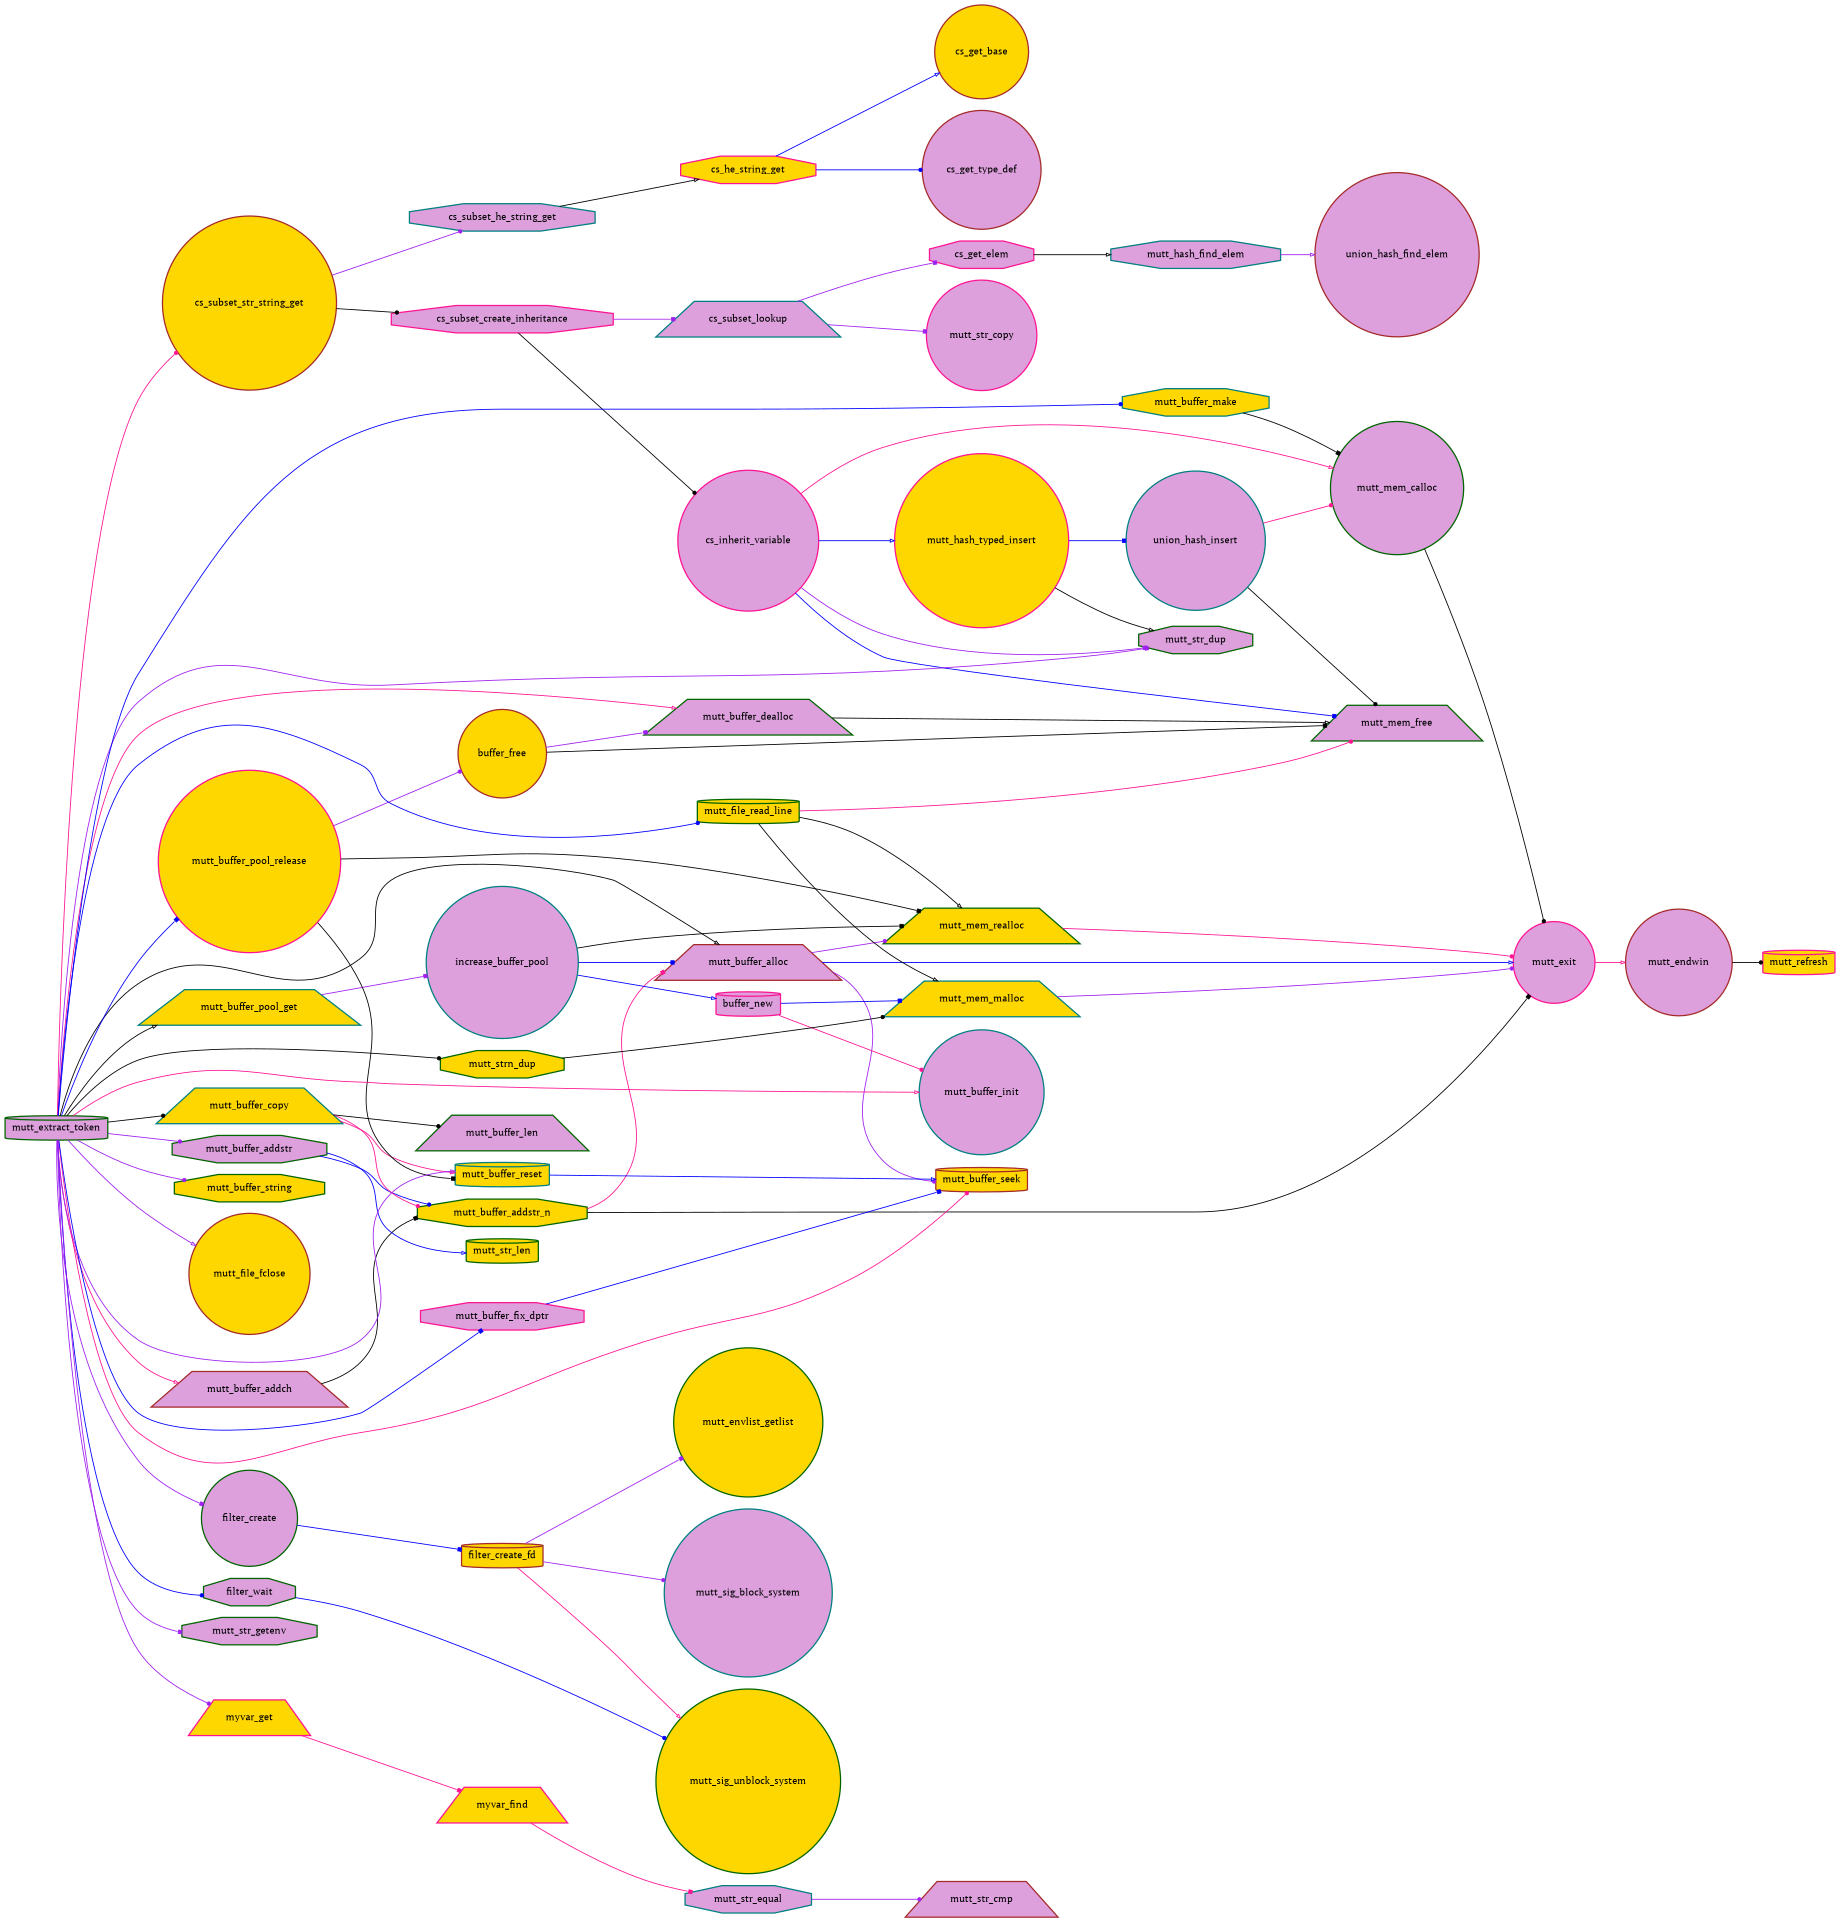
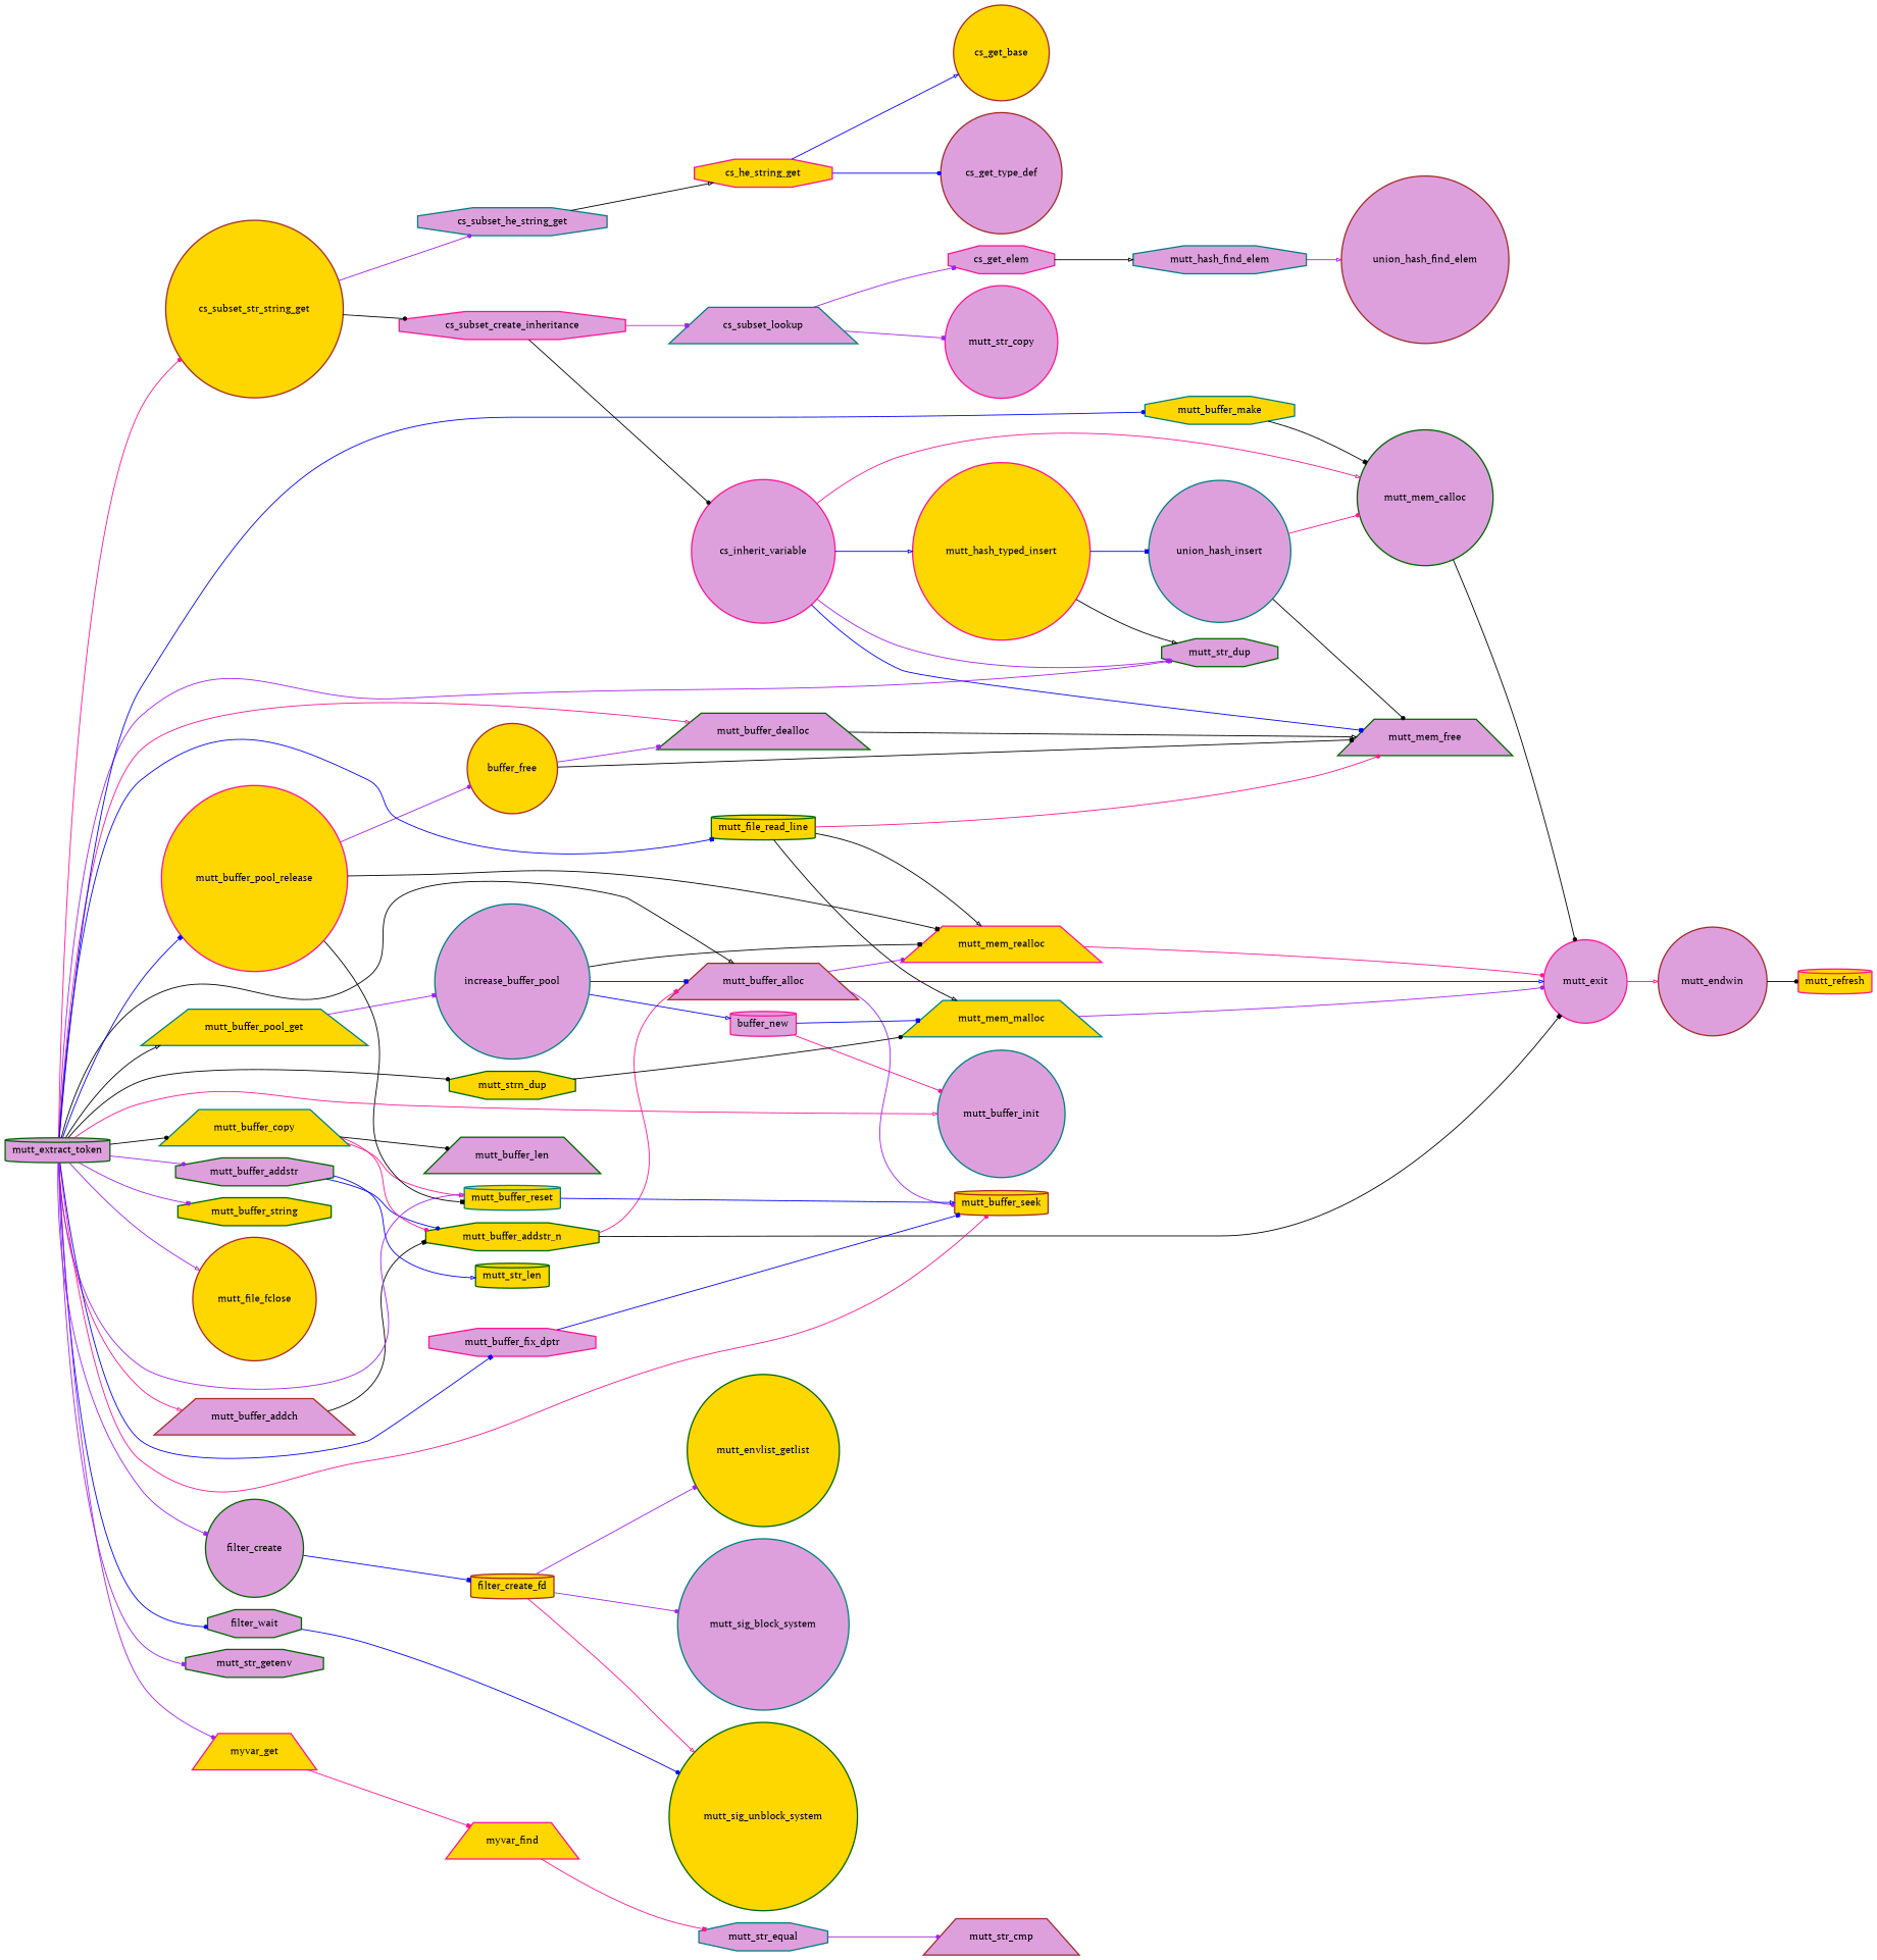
  digraph {
    compound=true
    fontname="PT Serif"
    nodesep=0.2
    rankdir=LR
    ranksep=0.5
    node [color=darkgreen fillcolor=plum fontname="PT Serif" fontsize=12 penwidth=1.5 shape=circle style=filled]
    edge [arrowhead=dot arrowsize=0.5 color=black fontname="PT Serif" penwidth=1.0]
    cs_get_base [color=brown fillcolor=gold height=0.2]
    cs_get_elem [color=deeppink height=0.2 shape=octagon]
    mutt_hash_find_elem [color=teal height=0.2 shape=octagon]
    union_hash_find_elem [color=brown height=0.2]
    cs_get_type_def [color=brown height=0.2]
    cs_he_string_get [color=deeppink fillcolor=gold height=0.2 shape=octagon]
    cs_inherit_variable [color=deeppink height=0.2]
    mutt_hash_typed_insert [color=deeppink fillcolor=gold height=0.2]
    mutt_mem_calloc [height=0.2]
    mutt_mem_free [height=0.2 shape=trapezium]
    mutt_str_dup [height=0.2 shape=octagon]
    union_hash_insert [color=teal height=0.2]
    mutt_exit [color=deeppink height=0.2]
    cs_subset_create_inheritance [color=deeppink height=0.2 shape=octagon]
    cs_subset_lookup [color=teal height=0.2 shape=trapezium]
    mutt_str_copy [color=deeppink height=0.2]
    cs_subset_he_string_get [color=teal height=0.2 shape=octagon]
    cs_subset_str_string_get [color=brown fillcolor=gold height=0.2]
    mutt_buffer_addch [color=brown height=0.2 shape=trapezium]
    mutt_buffer_addstr_n [fillcolor=gold height=0.2 shape=octagon]
    mutt_buffer_alloc [color=brown height=0.2 shape=trapezium]
    mutt_buffer_addstr [height=0.2 shape=octagon]
    mutt_str_len [fillcolor=gold height=0.2 shape=cylinder]
    mutt_buffer_seek [color=brown fillcolor=gold height=0.2 shape=cylinder]
-   mutt_mem_realloc [fillcolor=gold height=0.2 shape=trapezium]
+   mutt_mem_realloc [color=deeppink fillcolor=gold height=0.2 shape=trapezium]
    mutt_endwin [color=brown height=0.2]
    mutt_buffer_copy [color=teal fillcolor=gold height=0.2 shape=trapezium]
    mutt_buffer_len [height=0.2 shape=trapezium]
    mutt_buffer_reset [color=teal fillcolor=gold height=0.2 shape=cylinder]
    mutt_buffer_dealloc [height=0.2 shape=trapezium]
    mutt_buffer_fix_dptr [color=deeppink height=0.2 shape=octagon]
    mutt_buffer_init [color=teal height=0.2]
    mutt_buffer_make [color=teal fillcolor=gold height=0.2 shape=octagon]
    mutt_buffer_string [fillcolor=gold height=0.2 shape=octagon]
    mutt_envlist_getlist [fillcolor=gold height=0.2]
    mutt_file_fclose [color=brown fillcolor=gold height=0.2]
    mutt_file_read_line [fillcolor=gold height=0.2 shape=cylinder]
    mutt_mem_malloc [color=teal fillcolor=gold height=0.2 shape=trapezium]
    filter_create [height=0.2]
    filter_create_fd [color=brown fillcolor=gold height=0.2 shape=cylinder]
    mutt_sig_block_system [color=teal height=0.2]
    mutt_sig_unblock_system [fillcolor=gold height=0.2]
    filter_wait [height=0.2 shape=octagon]
    buffer_free [color=brown fillcolor=gold height=0.2]
    buffer_new [color=deeppink height=0.2 shape=cylinder]
    increase_buffer_pool [color=teal height=0.2]
    mutt_buffer_pool_get [color=teal fillcolor=gold height=0.2 shape=trapezium]
    mutt_buffer_pool_release [color=deeppink fillcolor=gold height=0.2]
    mutt_strn_dup [fillcolor=gold height=0.2 shape=octagon]
    mutt_str_cmp [color=brown height=0.2 shape=trapezium]
    mutt_str_equal [color=teal height=0.2 shape=octagon]
    mutt_str_getenv [height=0.2 shape=octagon]
    mutt_refresh [color=deeppink fillcolor=gold height=0.2 shape=cylinder]
    mutt_extract_token [height=0.2 shape=cylinder]
    myvar_get [color=deeppink fillcolor=gold height=0.2 shape=trapezium]
    myvar_find [color=deeppink fillcolor=gold height=0.2 shape=trapezium]
    cs_get_elem -> mutt_hash_find_elem [arrowhead=onormal]
    mutt_hash_find_elem -> union_hash_find_elem [arrowhead=onormal color=purple]
    cs_he_string_get -> cs_get_base [arrowhead=onormal color=blue]
    cs_he_string_get -> cs_get_type_def [color=blue]
    cs_inherit_variable -> mutt_hash_typed_insert [arrowhead=onormal color=blue]
    cs_inherit_variable -> mutt_mem_calloc [arrowhead=onormal color=deeppink]
    cs_inherit_variable -> mutt_mem_free [arrowhead=box color=blue]
    cs_inherit_variable -> mutt_str_dup [arrowhead=box color=purple]
    mutt_hash_typed_insert -> mutt_str_dup [arrowhead=onormal]
    mutt_hash_typed_insert -> union_hash_insert [arrowhead=box color=blue]
    mutt_mem_calloc -> mutt_exit
    union_hash_insert -> mutt_mem_calloc [color=deeppink]
    union_hash_insert -> mutt_mem_free
    mutt_exit -> mutt_endwin [arrowhead=onormal color=deeppink]
    cs_subset_create_inheritance -> cs_inherit_variable
    cs_subset_create_inheritance -> cs_subset_lookup [arrowhead=box color=purple]
    cs_subset_lookup -> cs_get_elem [arrowhead=box color=purple]
    cs_subset_lookup -> mutt_str_copy [arrowhead=box color=purple]
    cs_subset_he_string_get -> cs_he_string_get [arrowhead=onormal]
    cs_subset_str_string_get -> cs_subset_create_inheritance
    cs_subset_str_string_get -> cs_subset_he_string_get [color=purple]
    mutt_buffer_addch -> mutt_buffer_addstr_n [arrowhead=box]
    mutt_buffer_addstr_n -> mutt_exit [arrowhead=box]
    mutt_buffer_addstr_n -> mutt_buffer_alloc [arrowhead=box color=deeppink]
    mutt_buffer_alloc -> mutt_exit [arrowhead=onormal color=blue]
    mutt_buffer_alloc -> mutt_buffer_seek [color=purple]
    mutt_buffer_alloc -> mutt_mem_realloc [color=purple]
    mutt_buffer_addstr -> mutt_buffer_addstr_n [color=blue]
    mutt_buffer_addstr -> mutt_str_len [arrowhead=onormal color=blue]
    mutt_mem_realloc -> mutt_exit [color=deeppink]
    mutt_endwin -> mutt_refresh
    mutt_buffer_copy -> mutt_buffer_addstr_n [color=deeppink]
    mutt_buffer_copy -> mutt_buffer_len
    mutt_buffer_copy -> mutt_buffer_reset [arrowhead=onormal color=deeppink]
    mutt_buffer_reset -> mutt_buffer_seek [arrowhead=onormal color=blue]
    mutt_buffer_dealloc -> mutt_mem_free [arrowhead=onormal]
    mutt_buffer_fix_dptr -> mutt_buffer_seek [arrowhead=box color=blue]
    mutt_buffer_make -> mutt_mem_calloc [arrowhead=box]
    mutt_file_read_line -> mutt_mem_free [color=deeppink]
    mutt_file_read_line -> mutt_mem_realloc [arrowhead=onormal]
    mutt_file_read_line -> mutt_mem_malloc [arrowhead=onormal]
    mutt_mem_malloc -> mutt_exit [color=purple]
    filter_create -> filter_create_fd [arrowhead=box color=blue]
    filter_create_fd -> mutt_envlist_getlist [arrowhead=box color=purple]
    filter_create_fd -> mutt_sig_block_system [color=purple]
    filter_create_fd -> mutt_sig_unblock_system [arrowhead=onormal color=deeppink]
    filter_wait -> mutt_sig_unblock_system [color=blue]
    buffer_free -> mutt_mem_free [arrowhead=box]
    buffer_free -> mutt_buffer_dealloc [arrowhead=box color=purple]
    buffer_new -> mutt_buffer_init [color=deeppink]
    buffer_new -> mutt_mem_malloc [arrowhead=box color=blue]
    increase_buffer_pool -> mutt_buffer_alloc [arrowhead=box color=blue]
    increase_buffer_pool -> mutt_mem_realloc [arrowhead=box]
    increase_buffer_pool -> buffer_new [arrowhead=onormal color=blue]
    mutt_buffer_pool_get -> increase_buffer_pool [arrowhead=box color=purple]
    mutt_buffer_pool_release -> mutt_mem_realloc [arrowhead=box]
    mutt_buffer_pool_release -> mutt_buffer_reset [arrowhead=box]
    mutt_buffer_pool_release -> buffer_free [color=purple]
    mutt_strn_dup -> mutt_mem_malloc
    mutt_str_equal -> mutt_str_cmp [color=purple]
    mutt_extract_token -> mutt_str_dup [arrowhead=box color=purple]
    mutt_extract_token -> cs_subset_str_string_get [color=deeppink]
    mutt_extract_token -> mutt_buffer_addch [arrowhead=onormal color=deeppink]
    mutt_extract_token -> mutt_buffer_alloc [arrowhead=onormal]
    mutt_extract_token -> mutt_buffer_addstr [color=purple]
    mutt_extract_token -> mutt_buffer_seek [color=deeppink]
    mutt_extract_token -> mutt_buffer_copy
    mutt_extract_token -> mutt_buffer_reset [arrowhead=onormal color=purple]
    mutt_extract_token -> mutt_buffer_dealloc [arrowhead=onormal color=deeppink]
    mutt_extract_token -> mutt_buffer_fix_dptr [arrowhead=box color=blue]
    mutt_extract_token -> mutt_buffer_init [arrowhead=onormal color=deeppink]
    mutt_extract_token -> mutt_buffer_make [color=blue]
-   mutt_extract_token -> mutt_buffer_string [color=purple]
+   mutt_extract_token -> mutt_buffer_string [arrowhead=box color=purple]
    mutt_extract_token -> mutt_file_fclose [arrowhead=onormal color=purple]
-   mutt_extract_token -> mutt_file_read_line [color=blue]
+   mutt_extract_token -> mutt_file_read_line [arrowhead=box color=blue]
    mutt_extract_token -> filter_create [arrowhead=box color=purple]
    mutt_extract_token -> filter_wait [color=blue]
    mutt_extract_token -> mutt_buffer_pool_get [arrowhead=onormal]
    mutt_extract_token -> mutt_buffer_pool_release [arrowhead=box color=blue]
    mutt_extract_token -> mutt_strn_dup
    mutt_extract_token -> mutt_str_getenv [arrowhead=box color=purple]
    mutt_extract_token -> myvar_get [color=purple]
    myvar_get -> myvar_find [arrowhead=box color=deeppink]
    myvar_find -> mutt_str_equal [arrowhead=box color=deeppink]
  }
